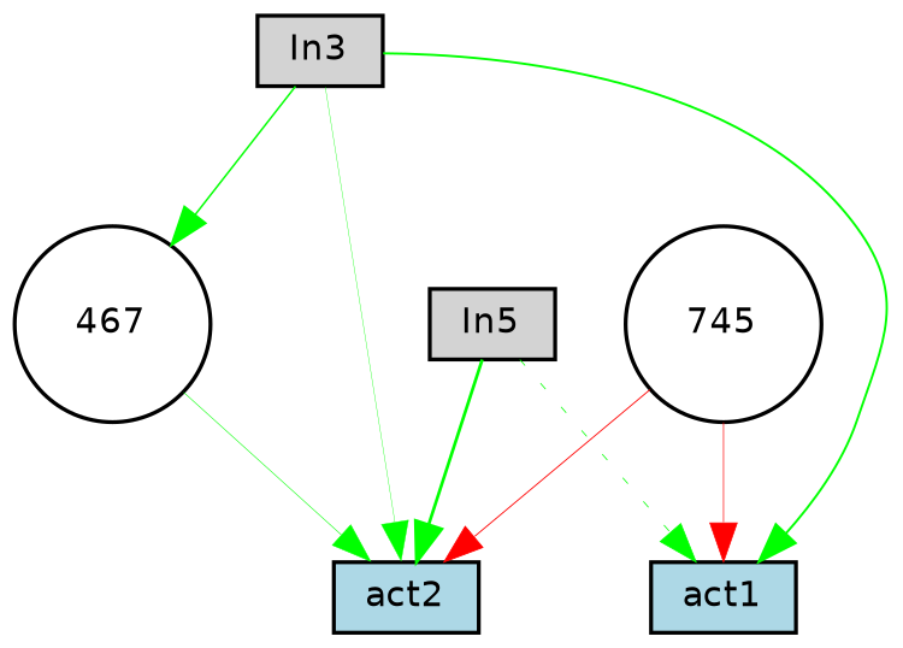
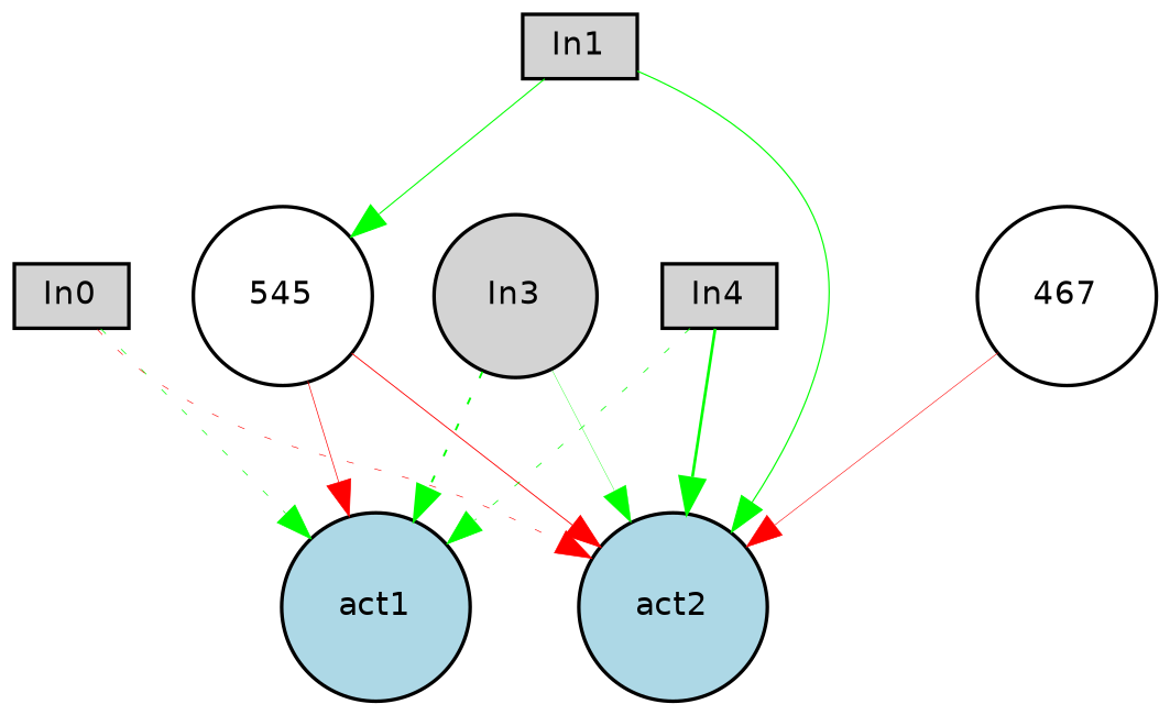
  digraph {
    fontname="DejaVu Sans"
    node [fillcolor=lightgray fontname="DejaVu Sans" fontsize=9 shape=box style=filled]
    edge [color=green fontname="DejaVu Sans" style=solid]
-   act1 [fillcolor=lightblue height=0.2 width=0.2]
-   act2 [fillcolor=lightblue height=0.2 width=0.2]
-   545 [fillcolor=white height=0.2 shape=circle width=0.2 label=745]
-   In3 [height=0.2 width=0.2]
+   In0 [height=0.2 width=0.2]
+   act1 [fillcolor=lightblue height=0.2 shape=circle width=0.2]
+   act2 [fillcolor=lightblue height=0.2 shape=circle width=0.2]
+   In1 [height=0.2 width=0.2]
+   545 [fillcolor=white height=0.2 shape=circle width=0.2]
+   In3 [height=0.2 shape=circle width=0.2]
    n7 [fillcolor=white height=0.2 label=467 shape=circle width=0.2]
-   In4 [height=0.2 width=0.2 label=In5]
+   In4 [height=0.2 width=0.2]
+   In0 -> act1 [penwidth=0.21200399857167354 style=dotted]
+   In0 -> act2 [color=red penwidth=0.18147871941205496 style=dotted]
+   In1 -> act2 [penwidth=0.3514128782750805]
+   In1 -> 545 [penwidth=0.3235818353806392]
    545 -> act1 [color=red penwidth=0.20286426725167206]
    545 -> act2 [color=red penwidth=0.2644689132815783]
-   In3 -> act1 [penwidth=0.5737676422276463]
+   In3 -> act1 [penwidth=0.5737676422276463 style=dotted]
    In3 -> act2 [penwidth=0.1082591165343573]
-   In3 -> n7 [penwidth=0.44507840113836283]
-   n7 -> act2 [penwidth=0.16728918516366922]
+   n7 -> act2 [color=red penwidth=0.16728918516366922]
    In4 -> act1 [penwidth=0.22719432742496437 style=dotted]
    In4 -> act2 [penwidth=0.8019908472877385]
  }
